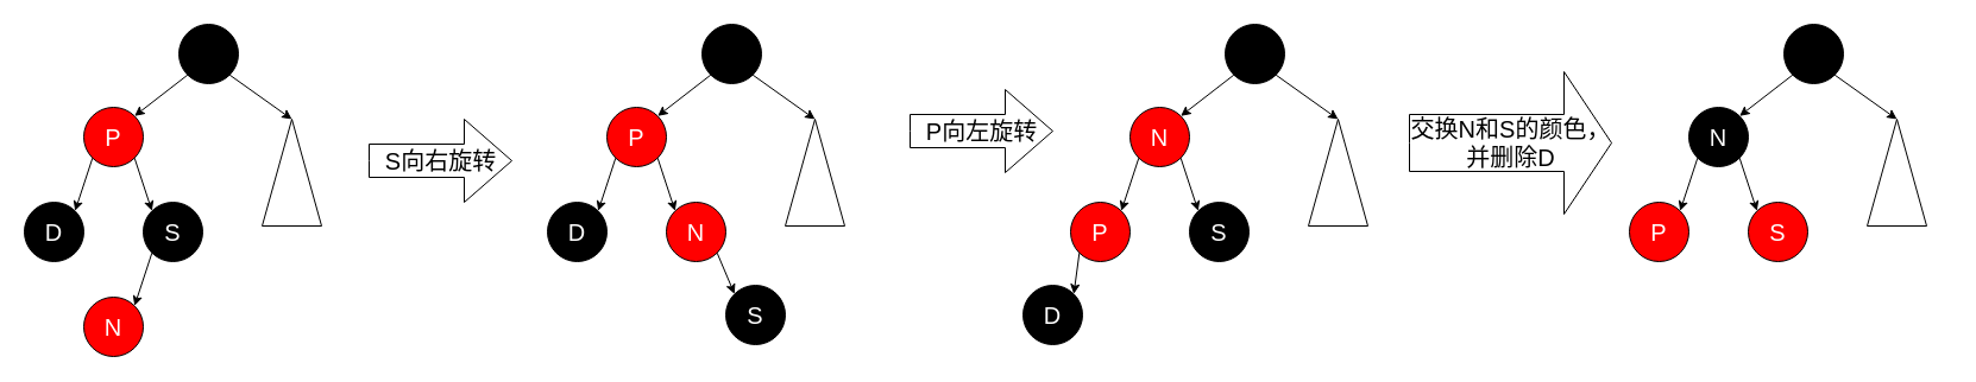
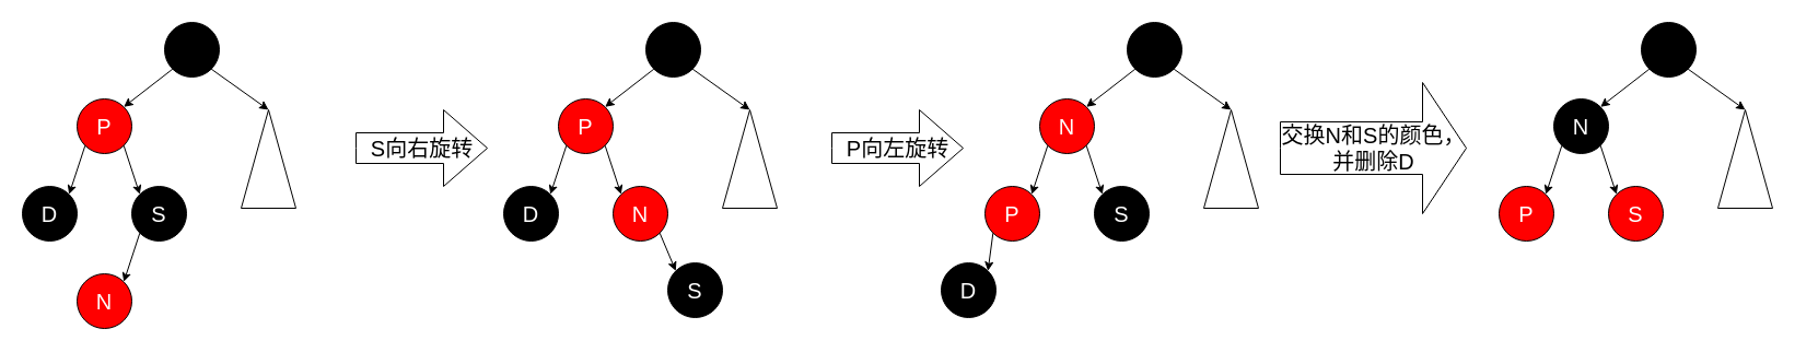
  <mxCell id="0" />
  <mxCell id="1" parent="0" />
  <mxCell id="2" style="edgeStyle=none;rounded=0;orthogonalLoop=1;jettySize=auto;html=1;exitX=0;exitY=1;exitDx=0;exitDy=0;entryX=1;entryY=0;entryDx=0;entryDy=0;fontSize=20;fontColor=#000000;" edge="1" parent="1" source="3" target="13"><mxGeometry relative="1" as="geometry" /></mxCell>
  <mxCell id="3" value="&lt;font style=&quot;font-size: 20px;&quot; color=&quot;#ffffff&quot;&gt;S&lt;/font&gt;" style="ellipse;whiteSpace=wrap;html=1;aspect=fixed;fillColor=#000000;" vertex="1" parent="1"><mxGeometry x="120" y="170" width="50" height="50" as="geometry" /></mxCell>
  <mxCell id="4" style="edgeStyle=none;rounded=0;orthogonalLoop=1;jettySize=auto;html=1;exitX=0;exitY=1;exitDx=0;exitDy=0;entryX=1;entryY=0;entryDx=0;entryDy=0;fontSize=20;fontColor=#FFFFFF;" edge="1" parent="1" source="6" target="7"><mxGeometry relative="1" as="geometry" /></mxCell>
  <mxCell id="5" style="edgeStyle=none;rounded=0;orthogonalLoop=1;jettySize=auto;html=1;exitX=1;exitY=1;exitDx=0;exitDy=0;entryX=0;entryY=0;entryDx=0;entryDy=0;fontSize=20;fontColor=#FFFFFF;" edge="1" parent="1" source="6" target="3"><mxGeometry relative="1" as="geometry" /></mxCell>
  <mxCell id="6" value="&lt;font color=&quot;#ffffff&quot;&gt;&lt;span style=&quot;font-size: 20px;&quot;&gt;P&lt;br&gt;&lt;/span&gt;&lt;/font&gt;" style="ellipse;whiteSpace=wrap;html=1;aspect=fixed;fillColor=#FF0000;" vertex="1" parent="1"><mxGeometry x="70" y="90" width="50" height="50" as="geometry" /></mxCell>
  <mxCell id="7" value="&lt;font color=&quot;#ffffff&quot;&gt;&lt;span style=&quot;font-size: 20px;&quot;&gt;D&lt;/span&gt;&lt;/font&gt;" style="ellipse;whiteSpace=wrap;html=1;aspect=fixed;fillColor=#000000;" vertex="1" parent="1"><mxGeometry x="20" y="170" width="50" height="50" as="geometry" /></mxCell>
  <mxCell id="8" style="edgeStyle=none;rounded=0;orthogonalLoop=1;jettySize=auto;html=1;exitX=0;exitY=1;exitDx=0;exitDy=0;entryX=1;entryY=0;entryDx=0;entryDy=0;fontSize=20;fontColor=#000000;" edge="1" parent="1" source="10" target="6"><mxGeometry relative="1" as="geometry" /></mxCell>
  <mxCell id="9" style="edgeStyle=none;rounded=0;orthogonalLoop=1;jettySize=auto;html=1;exitX=1;exitY=1;exitDx=0;exitDy=0;entryX=1;entryY=0.5;entryDx=0;entryDy=0;fontSize=20;fontColor=#000000;" edge="1" parent="1" source="10" target="11"><mxGeometry relative="1" as="geometry" /></mxCell>
  <mxCell id="10" value="&lt;font color=&quot;#ffffff&quot;&gt;&lt;span style=&quot;font-size: 20px;&quot;&gt;&lt;br&gt;&lt;/span&gt;&lt;/font&gt;" style="ellipse;whiteSpace=wrap;html=1;aspect=fixed;fillColor=#000000;" vertex="1" parent="1"><mxGeometry x="150" y="20" width="50" height="50" as="geometry" /></mxCell>
  <mxCell id="11" value="" style="triangle;whiteSpace=wrap;html=1;shadow=0;sketch=0;strokeColor=#000000;fontSize=20;fontColor=#000000;fillColor=#FFFFFF;rotation=-90;" vertex="1" parent="1"><mxGeometry x="200" y="120" width="90" height="50" as="geometry" /></mxCell>
- <mxCell id="12" value="&lt;font color=&quot;#000000&quot;&gt;S向右旋转&lt;/font&gt;" style="html=1;shadow=0;dashed=0;align=center;verticalAlign=middle;shape=mxgraph.arrows2.arrow;dy=0.6;dx=40;notch=0;sketch=0;strokeColor=#000000;fontSize=20;fontColor=#FFFFFF;fillColor=#FFFFFF;" vertex="1" parent="1"><mxGeometry x="310" y="100" width="120" height="70" as="geometry" /></mxCell>
+ <mxCell id="12" value="&lt;font color=&quot;#000000&quot;&gt;S向右旋转&lt;/font&gt;" style="html=1;shadow=0;dashed=0;align=center;verticalAlign=middle;shape=mxgraph.arrows2.arrow;dy=0.6;dx=40;notch=0;sketch=0;strokeColor=#000000;fontSize=20;fontColor=#FFFFFF;fillColor=#FFFFFF;" vertex="1" parent="1"><mxGeometry x="325" y="100" width="120" height="70" as="geometry" /></mxCell>
  <mxCell id="13" value="&lt;font style=&quot;font-size: 20px;&quot; color=&quot;#ffffff&quot;&gt;N&lt;/font&gt;" style="ellipse;whiteSpace=wrap;html=1;aspect=fixed;fillColor=#FF0000;" vertex="1" parent="1"><mxGeometry x="70" y="250" width="50" height="50" as="geometry" /></mxCell>
  <mxCell id="14" value="&lt;font style=&quot;font-size: 20px;&quot; color=&quot;#ffffff&quot;&gt;S&lt;/font&gt;" style="ellipse;whiteSpace=wrap;html=1;aspect=fixed;fillColor=#000000;" vertex="1" parent="1"><mxGeometry x="610" y="240" width="50" height="50" as="geometry" /></mxCell>
  <mxCell id="15" style="edgeStyle=none;rounded=0;orthogonalLoop=1;jettySize=auto;html=1;exitX=0;exitY=1;exitDx=0;exitDy=0;entryX=1;entryY=0;entryDx=0;entryDy=0;fontSize=20;fontColor=#FFFFFF;" edge="1" parent="1" source="17" target="18"><mxGeometry relative="1" as="geometry" /></mxCell>
  <mxCell id="16" style="edgeStyle=none;rounded=0;orthogonalLoop=1;jettySize=auto;html=1;exitX=1;exitY=1;exitDx=0;exitDy=0;entryX=0;entryY=0;entryDx=0;entryDy=0;fontSize=20;fontColor=#FFFFFF;" edge="1" parent="1" source="17" target="24"><mxGeometry relative="1" as="geometry" /></mxCell>
  <mxCell id="17" value="&lt;font color=&quot;#ffffff&quot;&gt;&lt;span style=&quot;font-size: 20px;&quot;&gt;P&lt;br&gt;&lt;/span&gt;&lt;/font&gt;" style="ellipse;whiteSpace=wrap;html=1;aspect=fixed;fillColor=#FF0000;" vertex="1" parent="1"><mxGeometry x="510" y="90" width="50" height="50" as="geometry" /></mxCell>
  <mxCell id="18" value="&lt;font color=&quot;#ffffff&quot;&gt;&lt;span style=&quot;font-size: 20px;&quot;&gt;D&lt;/span&gt;&lt;/font&gt;" style="ellipse;whiteSpace=wrap;html=1;aspect=fixed;fillColor=#000000;" vertex="1" parent="1"><mxGeometry x="460" y="170" width="50" height="50" as="geometry" /></mxCell>
  <mxCell id="19" style="edgeStyle=none;rounded=0;orthogonalLoop=1;jettySize=auto;html=1;exitX=0;exitY=1;exitDx=0;exitDy=0;entryX=1;entryY=0;entryDx=0;entryDy=0;fontSize=20;fontColor=#000000;" edge="1" parent="1" source="21" target="17"><mxGeometry relative="1" as="geometry" /></mxCell>
  <mxCell id="20" style="edgeStyle=none;rounded=0;orthogonalLoop=1;jettySize=auto;html=1;exitX=1;exitY=1;exitDx=0;exitDy=0;entryX=1;entryY=0.5;entryDx=0;entryDy=0;fontSize=20;fontColor=#000000;" edge="1" parent="1" source="21" target="22"><mxGeometry relative="1" as="geometry" /></mxCell>
  <mxCell id="21" value="&lt;font color=&quot;#ffffff&quot;&gt;&lt;span style=&quot;font-size: 20px;&quot;&gt;&lt;br&gt;&lt;/span&gt;&lt;/font&gt;" style="ellipse;whiteSpace=wrap;html=1;aspect=fixed;fillColor=#000000;" vertex="1" parent="1"><mxGeometry x="590" y="20" width="50" height="50" as="geometry" /></mxCell>
  <mxCell id="22" value="" style="triangle;whiteSpace=wrap;html=1;shadow=0;sketch=0;strokeColor=#000000;fontSize=20;fontColor=#000000;fillColor=#FFFFFF;rotation=-90;" vertex="1" parent="1"><mxGeometry x="640" y="120" width="90" height="50" as="geometry" /></mxCell>
  <mxCell id="23" style="edgeStyle=none;rounded=0;orthogonalLoop=1;jettySize=auto;html=1;exitX=1;exitY=1;exitDx=0;exitDy=0;entryX=0;entryY=0;entryDx=0;entryDy=0;fontSize=20;fontColor=#FFFFFF;" edge="1" parent="1" source="24" target="14"><mxGeometry relative="1" as="geometry" /></mxCell>
  <mxCell id="24" value="&lt;font style=&quot;font-size: 20px;&quot; color=&quot;#ffffff&quot;&gt;N&lt;/font&gt;" style="ellipse;whiteSpace=wrap;html=1;aspect=fixed;fillColor=#FF0000;" vertex="1" parent="1"><mxGeometry x="560" y="170" width="50" height="50" as="geometry" /></mxCell>
- <mxCell id="25" value="&lt;font color=&quot;#000000&quot;&gt;P向左旋转&lt;/font&gt;" style="html=1;shadow=0;dashed=0;align=center;verticalAlign=middle;shape=mxgraph.arrows2.arrow;dy=0.6;dx=40;notch=0;sketch=0;strokeColor=#000000;fontSize=20;fontColor=#FFFFFF;fillColor=#FFFFFF;" vertex="1" parent="1"><mxGeometry x="765" y="75" width="120" height="70" as="geometry" /></mxCell>
+ <mxCell id="25" value="&lt;font color=&quot;#000000&quot;&gt;P向左旋转&lt;/font&gt;" style="html=1;shadow=0;dashed=0;align=center;verticalAlign=middle;shape=mxgraph.arrows2.arrow;dy=0.6;dx=40;notch=0;sketch=0;strokeColor=#000000;fontSize=20;fontColor=#FFFFFF;fillColor=#FFFFFF;" vertex="1" parent="1"><mxGeometry x="760" y="100" width="120" height="70" as="geometry" /></mxCell>
  <mxCell id="26" value="&lt;font style=&quot;font-size: 20px;&quot; color=&quot;#ffffff&quot;&gt;S&lt;/font&gt;" style="ellipse;whiteSpace=wrap;html=1;aspect=fixed;fillColor=#000000;" vertex="1" parent="1"><mxGeometry x="1000" y="170" width="50" height="50" as="geometry" /></mxCell>
  <mxCell id="27" style="edgeStyle=none;rounded=0;orthogonalLoop=1;jettySize=auto;html=1;exitX=0;exitY=1;exitDx=0;exitDy=0;entryX=1;entryY=0;entryDx=0;entryDy=0;fontSize=20;fontColor=#FFFFFF;" edge="1" parent="1" source="28" target="29"><mxGeometry relative="1" as="geometry" /></mxCell>
  <mxCell id="28" value="&lt;font color=&quot;#ffffff&quot;&gt;&lt;span style=&quot;font-size: 20px;&quot;&gt;P&lt;br&gt;&lt;/span&gt;&lt;/font&gt;" style="ellipse;whiteSpace=wrap;html=1;aspect=fixed;fillColor=#FF0000;" vertex="1" parent="1"><mxGeometry x="900" y="170" width="50" height="50" as="geometry" /></mxCell>
  <mxCell id="29" value="&lt;font color=&quot;#ffffff&quot;&gt;&lt;span style=&quot;font-size: 20px;&quot;&gt;D&lt;/span&gt;&lt;/font&gt;" style="ellipse;whiteSpace=wrap;html=1;aspect=fixed;fillColor=#000000;" vertex="1" parent="1"><mxGeometry x="860" y="240" width="50" height="50" as="geometry" /></mxCell>
  <mxCell id="30" style="edgeStyle=none;rounded=0;orthogonalLoop=1;jettySize=auto;html=1;exitX=1;exitY=1;exitDx=0;exitDy=0;entryX=1;entryY=0.5;entryDx=0;entryDy=0;fontSize=20;fontColor=#000000;" edge="1" parent="1" source="32" target="33"><mxGeometry relative="1" as="geometry" /></mxCell>
  <mxCell id="31" style="edgeStyle=none;rounded=0;orthogonalLoop=1;jettySize=auto;html=1;exitX=0;exitY=1;exitDx=0;exitDy=0;entryX=1;entryY=0;entryDx=0;entryDy=0;fontSize=20;fontColor=#FFFFFF;" edge="1" parent="1" source="32" target="36"><mxGeometry relative="1" as="geometry" /></mxCell>
  <mxCell id="32" value="&lt;font color=&quot;#ffffff&quot;&gt;&lt;span style=&quot;font-size: 20px;&quot;&gt;&lt;br&gt;&lt;/span&gt;&lt;/font&gt;" style="ellipse;whiteSpace=wrap;html=1;aspect=fixed;fillColor=#000000;" vertex="1" parent="1"><mxGeometry x="1030" y="20" width="50" height="50" as="geometry" /></mxCell>
  <mxCell id="33" value="" style="triangle;whiteSpace=wrap;html=1;shadow=0;sketch=0;strokeColor=#000000;fontSize=20;fontColor=#000000;fillColor=#FFFFFF;rotation=-90;" vertex="1" parent="1"><mxGeometry x="1080" y="120" width="90" height="50" as="geometry" /></mxCell>
  <mxCell id="34" style="edgeStyle=none;rounded=0;orthogonalLoop=1;jettySize=auto;html=1;exitX=0;exitY=1;exitDx=0;exitDy=0;entryX=1;entryY=0;entryDx=0;entryDy=0;fontSize=20;fontColor=#FFFFFF;" edge="1" parent="1" source="36" target="28"><mxGeometry relative="1" as="geometry" /></mxCell>
  <mxCell id="35" style="edgeStyle=none;rounded=0;orthogonalLoop=1;jettySize=auto;html=1;exitX=1;exitY=1;exitDx=0;exitDy=0;entryX=0;entryY=0;entryDx=0;entryDy=0;fontSize=20;fontColor=#FFFFFF;" edge="1" parent="1" source="36" target="26"><mxGeometry relative="1" as="geometry" /></mxCell>
  <mxCell id="36" value="&lt;font style=&quot;font-size: 20px;&quot; color=&quot;#ffffff&quot;&gt;N&lt;/font&gt;" style="ellipse;whiteSpace=wrap;html=1;aspect=fixed;fillColor=#FF0000;" vertex="1" parent="1"><mxGeometry x="950" y="90" width="50" height="50" as="geometry" /></mxCell>
- <mxCell id="37" value="&lt;font color=&quot;#000000&quot;&gt;交换N和S的颜色，&lt;br&gt;并删除D&lt;/font&gt;" style="html=1;shadow=0;dashed=0;align=center;verticalAlign=middle;shape=mxgraph.arrows2.arrow;dy=0.6;dx=40;notch=0;sketch=0;strokeColor=#000000;fontSize=20;fontColor=#FFFFFF;fillColor=#FFFFFF;" vertex="1" parent="1"><mxGeometry x="1185" y="60" width="170" height="120" as="geometry" /></mxCell>
+ <mxCell id="37" value="&lt;font color=&quot;#000000&quot;&gt;交换N和S的颜色，&lt;br&gt;并删除D&lt;/font&gt;" style="html=1;shadow=0;dashed=0;align=center;verticalAlign=middle;shape=mxgraph.arrows2.arrow;dy=0.6;dx=40;notch=0;sketch=0;strokeColor=#000000;fontSize=20;fontColor=#FFFFFF;fillColor=#FFFFFF;" vertex="1" parent="1"><mxGeometry x="1170" y="75" width="170" height="120" as="geometry" /></mxCell>
  <mxCell id="38" value="&lt;font style=&quot;font-size: 20px;&quot; color=&quot;#ffffff&quot;&gt;S&lt;/font&gt;" style="ellipse;whiteSpace=wrap;html=1;aspect=fixed;fillColor=#FF0000;" vertex="1" parent="1"><mxGeometry x="1470" y="170" width="50" height="50" as="geometry" /></mxCell>
  <mxCell id="39" value="&lt;font color=&quot;#ffffff&quot;&gt;&lt;span style=&quot;font-size: 20px;&quot;&gt;P&lt;br&gt;&lt;/span&gt;&lt;/font&gt;" style="ellipse;whiteSpace=wrap;html=1;aspect=fixed;fillColor=#FF0000;" vertex="1" parent="1"><mxGeometry x="1370" y="170" width="50" height="50" as="geometry" /></mxCell>
  <mxCell id="40" style="edgeStyle=none;rounded=0;orthogonalLoop=1;jettySize=auto;html=1;exitX=1;exitY=1;exitDx=0;exitDy=0;entryX=1;entryY=0.5;entryDx=0;entryDy=0;fontSize=20;fontColor=#000000;" edge="1" parent="1" source="42" target="43"><mxGeometry relative="1" as="geometry" /></mxCell>
  <mxCell id="41" style="edgeStyle=none;rounded=0;orthogonalLoop=1;jettySize=auto;html=1;exitX=0;exitY=1;exitDx=0;exitDy=0;entryX=1;entryY=0;entryDx=0;entryDy=0;fontSize=20;fontColor=#FFFFFF;" edge="1" parent="1" source="42" target="46"><mxGeometry relative="1" as="geometry" /></mxCell>
  <mxCell id="42" value="&lt;font color=&quot;#ffffff&quot;&gt;&lt;span style=&quot;font-size: 20px;&quot;&gt;&lt;br&gt;&lt;/span&gt;&lt;/font&gt;" style="ellipse;whiteSpace=wrap;html=1;aspect=fixed;fillColor=#000000;" vertex="1" parent="1"><mxGeometry x="1500" y="20" width="50" height="50" as="geometry" /></mxCell>
  <mxCell id="43" value="" style="triangle;whiteSpace=wrap;html=1;shadow=0;sketch=0;strokeColor=#000000;fontSize=20;fontColor=#000000;fillColor=#FFFFFF;rotation=-90;" vertex="1" parent="1"><mxGeometry x="1550" y="120" width="90" height="50" as="geometry" /></mxCell>
  <mxCell id="44" style="edgeStyle=none;rounded=0;orthogonalLoop=1;jettySize=auto;html=1;exitX=0;exitY=1;exitDx=0;exitDy=0;entryX=1;entryY=0;entryDx=0;entryDy=0;fontSize=20;fontColor=#FFFFFF;" edge="1" parent="1" source="46" target="39"><mxGeometry relative="1" as="geometry" /></mxCell>
  <mxCell id="45" style="edgeStyle=none;rounded=0;orthogonalLoop=1;jettySize=auto;html=1;exitX=1;exitY=1;exitDx=0;exitDy=0;entryX=0;entryY=0;entryDx=0;entryDy=0;fontSize=20;fontColor=#FFFFFF;" edge="1" parent="1" source="46" target="38"><mxGeometry relative="1" as="geometry" /></mxCell>
  <mxCell id="46" value="&lt;font style=&quot;font-size: 20px;&quot; color=&quot;#ffffff&quot;&gt;N&lt;/font&gt;" style="ellipse;whiteSpace=wrap;html=1;aspect=fixed;fillColor=#000000;" vertex="1" parent="1"><mxGeometry x="1420" y="90" width="50" height="50" as="geometry" /></mxCell>
